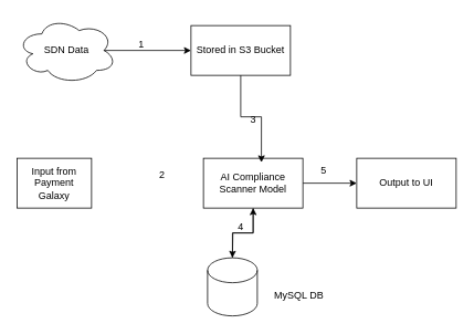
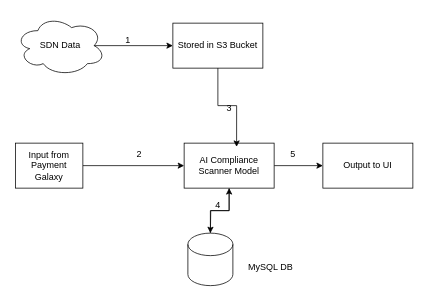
  <mxCell id="0" />
  <mxCell id="1" parent="0" />
  <mxCell id="2" value="SDN Data" style="ellipse;shape=cloud;whiteSpace=wrap;html=1;" vertex="1" parent="1"><mxGeometry x="20" y="20" width="120" height="80" as="geometry" /></mxCell>
  <mxCell id="3" value="" style="endArrow=classic;html=1;rounded=0;exitX=0.875;exitY=0.5;exitDx=0;exitDy=0;exitPerimeter=0;" edge="1" parent="1" source="2" target="4"><mxGeometry width="50" height="50" relative="1" as="geometry"><mxPoint x="380" y="390" as="sourcePoint" /><mxPoint x="230" y="60" as="targetPoint" /></mxGeometry></mxCell>
  <mxCell id="4" value="Stored in S3 Bucket" style="rounded=0;whiteSpace=wrap;html=1;" vertex="1" parent="1"><mxGeometry x="230" y="30" width="120" height="60" as="geometry" /></mxCell>
  <mxCell id="5" value="1" style="text;html=1;align=center;verticalAlign=middle;resizable=0;points=[];autosize=1;strokeColor=none;fillColor=none;" vertex="1" parent="1"><mxGeometry x="155" y="38" width="30" height="30" as="geometry" /></mxCell>
+ <mxCell id="6" style="edgeStyle=orthogonalEdgeStyle;rounded=0;orthogonalLoop=1;jettySize=auto;html=1;entryX=0;entryY=0.5;entryDx=0;entryDy=0;" edge="1" parent="1" source="7" target="10"><mxGeometry relative="1" as="geometry" /></mxCell>
  <mxCell id="7" value="Input from Payment Galaxy" style="rounded=0;whiteSpace=wrap;html=1;" vertex="1" parent="1"><mxGeometry x="20" y="190" width="90" height="60" as="geometry" /></mxCell>
  <mxCell id="8" style="edgeStyle=orthogonalEdgeStyle;rounded=0;orthogonalLoop=1;jettySize=auto;html=1;exitX=1;exitY=0.5;exitDx=0;exitDy=0;" edge="1" parent="1" source="10" target="12"><mxGeometry relative="1" as="geometry" /></mxCell>
  <mxCell id="9" style="edgeStyle=orthogonalEdgeStyle;rounded=0;orthogonalLoop=1;jettySize=auto;html=1;" edge="1" parent="1" source="10"><mxGeometry relative="1" as="geometry"><mxPoint x="280" y="310" as="targetPoint" /></mxGeometry></mxCell>
  <mxCell id="10" value="AI Compliance Scanner Model" style="rounded=0;whiteSpace=wrap;html=1;" vertex="1" parent="1"><mxGeometry x="245" y="190" width="120" height="60" as="geometry" /></mxCell>
  <mxCell id="11" style="edgeStyle=orthogonalEdgeStyle;rounded=0;orthogonalLoop=1;jettySize=auto;html=1;entryX=0.583;entryY=0.083;entryDx=0;entryDy=0;entryPerimeter=0;" edge="1" parent="1" source="4" target="10"><mxGeometry relative="1" as="geometry" /></mxCell>
  <mxCell id="12" value="Output to UI" style="rounded=0;whiteSpace=wrap;html=1;" vertex="1" parent="1"><mxGeometry x="430" y="190" width="120" height="60" as="geometry" /></mxCell>
- <mxCell id="13" value="2" style="text;html=1;align=center;verticalAlign=middle;resizable=0;points=[];autosize=1;strokeColor=none;fillColor=none;" vertex="1" parent="1"><mxGeometry x="180" y="195" width="30" height="30" as="geometry" /></mxCell>
+ <mxCell id="13" value="2" style="text;html=1;align=center;verticalAlign=middle;resizable=0;points=[];autosize=1;strokeColor=none;fillColor=none;" vertex="1" parent="1"><mxGeometry x="170" y="190" width="30" height="30" as="geometry" /></mxCell>
  <mxCell id="14" value="3" style="text;html=1;align=center;verticalAlign=middle;resizable=0;points=[];autosize=1;strokeColor=none;fillColor=none;" vertex="1" parent="1"><mxGeometry x="290" y="128" width="30" height="30" as="geometry" /></mxCell>
  <mxCell id="15" value="5" style="text;html=1;align=center;verticalAlign=middle;resizable=0;points=[];autosize=1;strokeColor=none;fillColor=none;" vertex="1" parent="1"><mxGeometry x="375" y="190" width="30" height="30" as="geometry" /></mxCell>
  <mxCell id="16" value="" style="edgeStyle=orthogonalEdgeStyle;rounded=0;orthogonalLoop=1;jettySize=auto;html=1;" edge="1" parent="1" source="17" target="10"><mxGeometry relative="1" as="geometry" /></mxCell>
  <mxCell id="17" value="" style="shape=cylinder3;whiteSpace=wrap;html=1;boundedLbl=1;backgroundOutline=1;size=15;" vertex="1" parent="1"><mxGeometry x="250" y="310" width="60" height="70" as="geometry" /></mxCell>
  <mxCell id="18" value="4" style="text;html=1;align=center;verticalAlign=middle;resizable=0;points=[];autosize=1;strokeColor=none;fillColor=none;" vertex="1" parent="1"><mxGeometry x="275" y="258" width="30" height="30" as="geometry" /></mxCell>
  <mxCell id="19" value="MySQL DB" style="text;html=1;align=center;verticalAlign=middle;resizable=0;points=[];autosize=1;strokeColor=none;fillColor=none;" vertex="1" parent="1"><mxGeometry x="320" y="340" width="80" height="30" as="geometry" /></mxCell>
